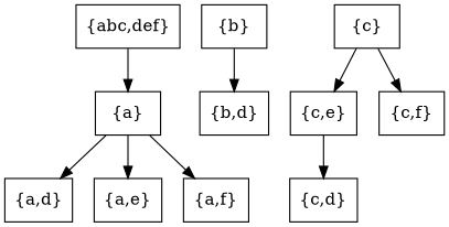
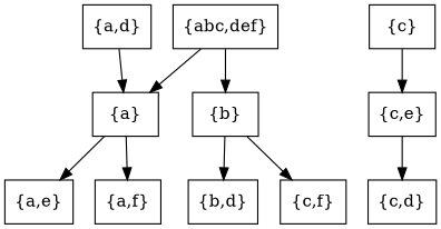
  digraph {
    node [shape=box]
    "{abc,def}"
    "{a}"
    "{b}"
    "{a,d}"
    "{a,e}"
    "{a,f}"
    "{b,d}"
    "{c}"
    "{c,e}"
    "{c,f}"
    "{c,d}"
    "{abc,def}" -> "{a}"
-   "{a}" -> "{a,d}"
+   "{abc,def}" -> "{b}"
+   "{a,d}" -> "{a}"
    "{a}" -> "{a,e}"
    "{a}" -> "{a,f}"
    "{b}" -> "{b,d}"
    "{c}" -> "{c,e}"
-   "{c}" -> "{c,f}"
+   "{b}" -> "{c,f}"
    "{c,e}" -> "{c,d}"
  }
